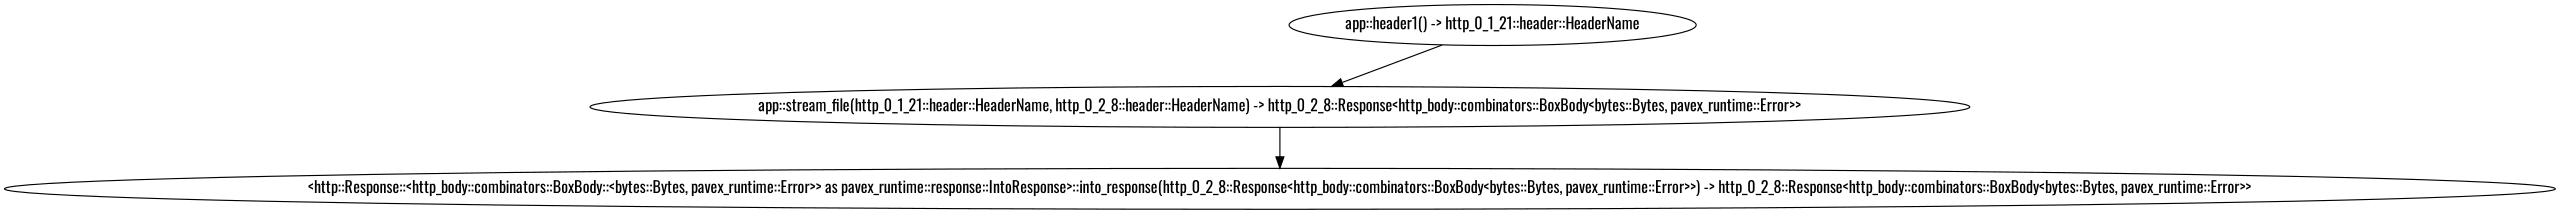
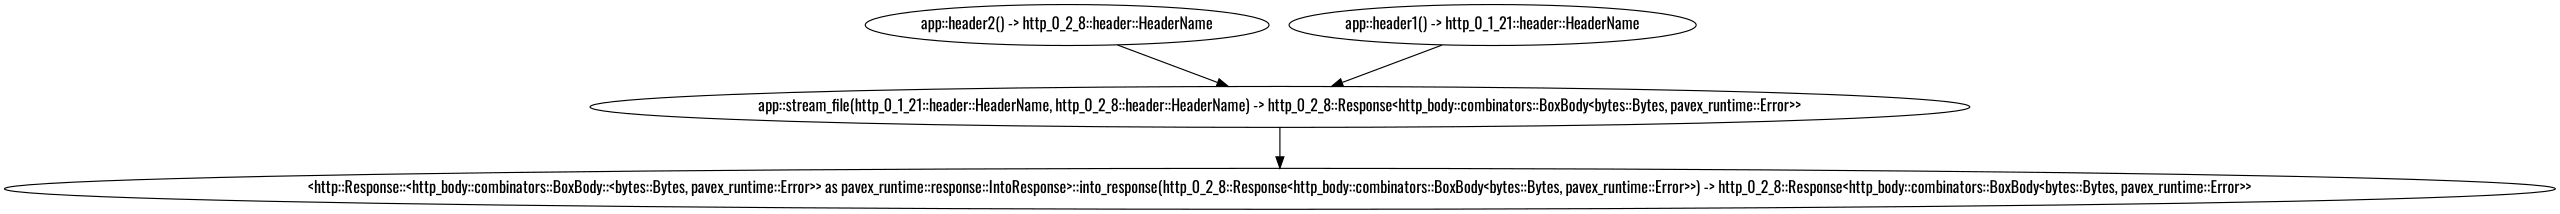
  digraph {
    fontname=Oswald
    node [fontname=Oswald]
    edge [fontname=Oswald]
    n1 [label="app::stream_file(http_0_1_21::header::HeaderName, http_0_2_8::header::HeaderName) -> http_0_2_8::Response<http_body::combinators::BoxBody<bytes::Bytes, pavex_runtime::Error>>"]
    n2 [label="<http::Response::<http_body::combinators::BoxBody::<bytes::Bytes, pavex_runtime::Error>> as pavex_runtime::response::IntoResponse>::into_response(http_0_2_8::Response<http_body::combinators::BoxBody<bytes::Bytes, pavex_runtime::Error>>) -> http_0_2_8::Response<http_body::combinators::BoxBody<bytes::Bytes, pavex_runtime::Error>>"]
+   n3 [label="app::header2() -> http_0_2_8::header::HeaderName"]
    n4 [label="app::header1() -> http_0_1_21::header::HeaderName"]
    n1 -> n2
+   n3 -> n1
    n4 -> n1
  }
